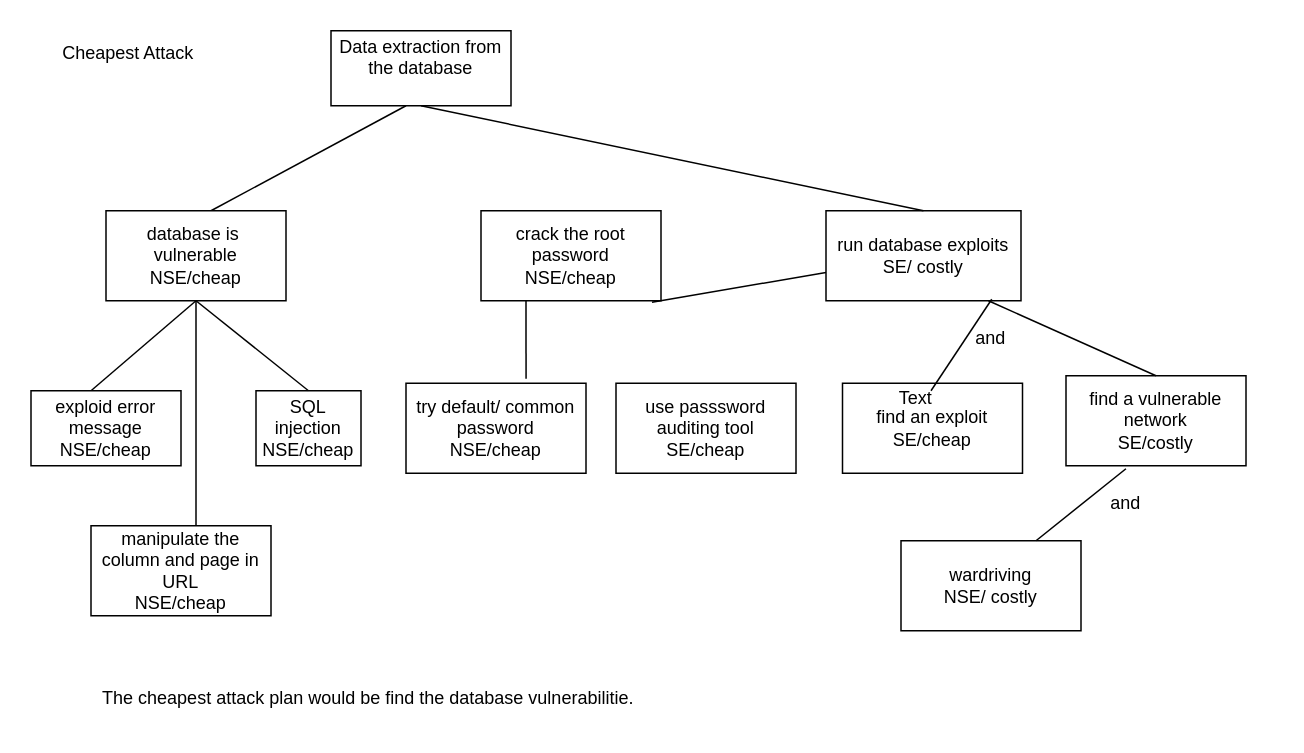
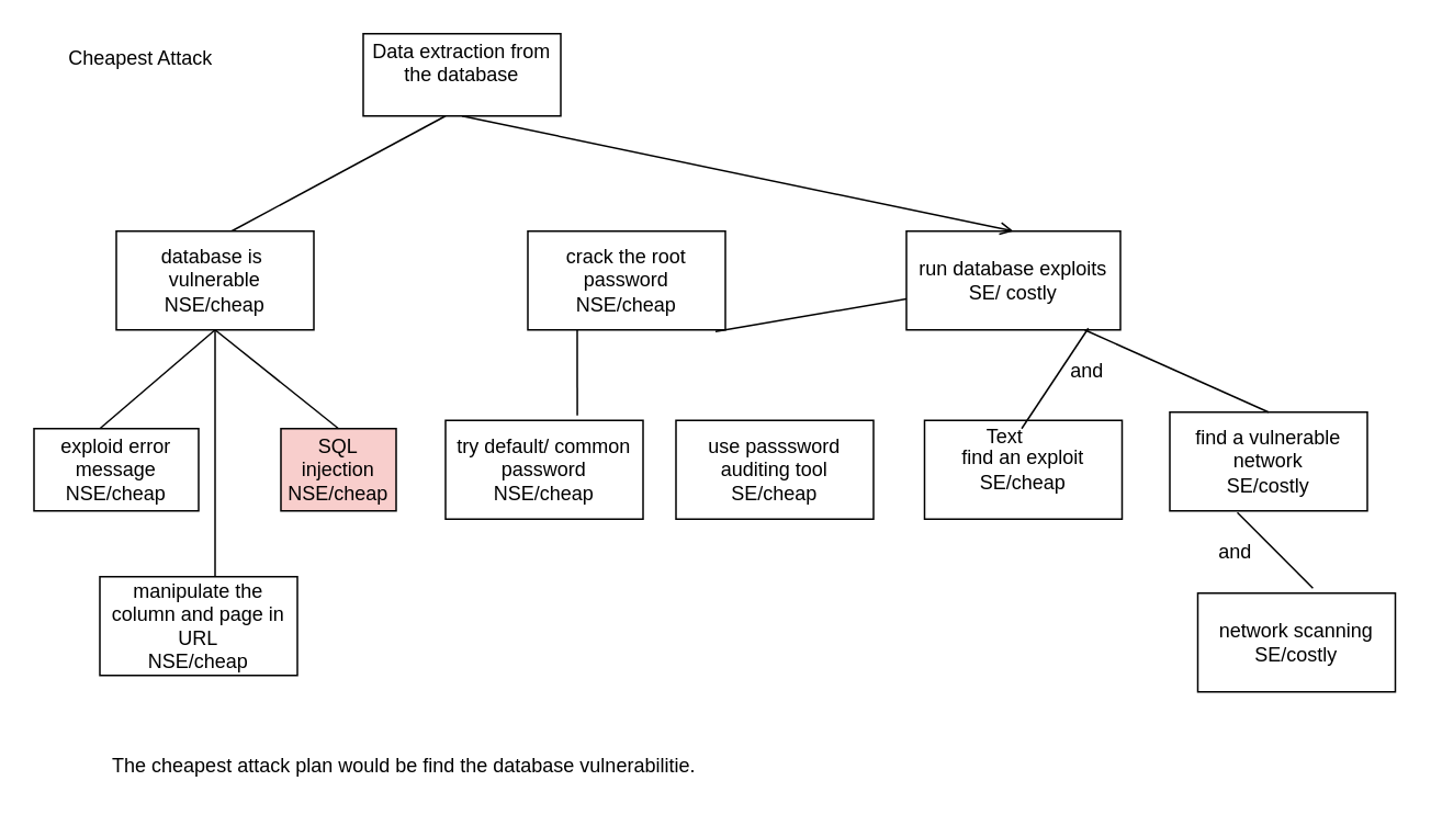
  <mxCell id="0" />
  <mxCell id="1" parent="0" />
  <mxCell id="2" value="&#10;Data extraction from the database&#10;&#10;" style="rounded=0;whiteSpace=wrap;html=1;" vertex="1" parent="1"><mxGeometry x="220" y="20" width="120" height="50" as="geometry" /></mxCell>
  <mxCell id="3" value="" style="endArrow=none;html=1;rounded=0;" edge="1" parent="1"><mxGeometry width="50" height="50" relative="1" as="geometry"><mxPoint x="140" y="140" as="sourcePoint" /><mxPoint x="270" y="70" as="targetPoint" /></mxGeometry></mxCell>
  <mxCell id="4" value="&lt;div&gt;crack the root password&lt;/div&gt;&lt;div&gt;NSE/cheap&lt;br&gt;&lt;/div&gt;" style="rounded=0;whiteSpace=wrap;html=1;" vertex="1" parent="1"><mxGeometry x="320" y="140" width="120" height="60" as="geometry" /></mxCell>
  <mxCell id="5" value="" style="endArrow=none;html=1;rounded=0;" edge="1" parent="1"><mxGeometry width="50" height="50" relative="1" as="geometry"><mxPoint x="60" y="260" as="sourcePoint" /><mxPoint x="130" y="200" as="targetPoint" /></mxGeometry></mxCell>
  <mxCell id="6" value="&lt;div&gt;exploid error message&lt;/div&gt;&lt;div&gt;NSE/cheap&lt;br&gt;&lt;/div&gt;" style="rounded=0;whiteSpace=wrap;html=1;" vertex="1" parent="1"><mxGeometry y="260" width="100" height="50" as="geometry" x="20" /></mxCell>
  <mxCell id="7" value="&lt;div&gt;manipulate the column and page in URL&lt;/div&gt;&lt;div&gt;NSE/cheap&lt;br&gt;&lt;/div&gt;" style="rounded=0;whiteSpace=wrap;html=1;" vertex="1" parent="1"><mxGeometry x="60" y="350" width="120" height="60" as="geometry" /></mxCell>
  <mxCell id="8" value="" style="endArrow=none;html=1;rounded=0;entryX=0.5;entryY=1;entryDx=0;entryDy=0;" edge="1" parent="1"><mxGeometry width="50" height="50" relative="1" as="geometry"><mxPoint x="130" y="350" as="sourcePoint" /><mxPoint x="130" y="200" as="targetPoint" /></mxGeometry></mxCell>
- <mxCell id="9" value="&lt;div&gt;SQL injection&lt;/div&gt;&lt;div&gt;NSE/cheap&lt;br&gt;&lt;/div&gt;" style="rounded=0;whiteSpace=wrap;html=1;" vertex="1" parent="1"><mxGeometry x="170" y="260" width="70" height="50" as="geometry" /></mxCell>
+ <mxCell id="9" value="&lt;div&gt;SQL injection&lt;/div&gt;&lt;div&gt;NSE/cheap&lt;br&gt;&lt;/div&gt;" style="rounded=0;whiteSpace=wrap;html=1;fillColor=#f8cecc;" vertex="1" parent="1"><mxGeometry x="170" y="260" width="70" height="50" as="geometry" /></mxCell>
  <mxCell id="10" value="" style="endArrow=none;html=1;rounded=0;exitX=0.5;exitY=0;exitDx=0;exitDy=0;entryX=0.5;entryY=1;entryDx=0;entryDy=0;" edge="1" parent="1" source="9"><mxGeometry width="50" height="50" relative="1" as="geometry"><mxPoint x="170" y="250" as="sourcePoint" /><mxPoint x="130" y="200" as="targetPoint" /></mxGeometry></mxCell>
  <mxCell id="11" value="&lt;div&gt;try default/ common password&lt;/div&gt;&lt;div&gt;NSE/cheap&lt;/div&gt;" style="rounded=0;whiteSpace=wrap;html=1;" vertex="1" parent="1"><mxGeometry x="270" y="255" width="120" height="60" as="geometry" /></mxCell>
  <mxCell id="12" value="&lt;div&gt;use passsword auditing tool&lt;/div&gt;&lt;div&gt;SE/cheap&lt;/div&gt;" style="rounded=0;whiteSpace=wrap;html=1;" vertex="1" parent="1"><mxGeometry x="410" y="255" width="120" height="60" as="geometry" /></mxCell>
  <mxCell id="13" value="" style="endArrow=none;html=1;rounded=0;exitX=0.667;exitY=-0.05;exitDx=0;exitDy=0;exitPerimeter=0;" edge="1" parent="1" source="11"><mxGeometry width="50" height="50" relative="1" as="geometry"><mxPoint x="350" y="250" as="sourcePoint" /><mxPoint x="350" y="200" as="targetPoint" /></mxGeometry></mxCell>
  <mxCell id="14" value="" style="endArrow=none;html=1;rounded=0;exitX=0.95;exitY=1.017;exitDx=0;exitDy=0;exitPerimeter=0;" edge="1" parent="1" source="4" target="15"><mxGeometry width="50" height="50" relative="1" as="geometry"><mxPoint x="350" y="260" as="sourcePoint" /><mxPoint x="470" y="250" as="targetPoint" /></mxGeometry></mxCell>
  <mxCell id="15" value="&lt;div&gt;run database exploits&lt;/div&gt;&lt;div&gt;SE/ costly&lt;/div&gt;" style="rounded=0;whiteSpace=wrap;html=1;" vertex="1" parent="1"><mxGeometry x="550" y="140" width="130" height="60" as="geometry" /></mxCell>
- <mxCell id="16" value="" style="endArrow=none;html=1;rounded=0;entryX=0.5;entryY=0;entryDx=0;entryDy=0;exitX=0.5;exitY=1;exitDx=0;exitDy=0;" edge="1" parent="1" source="2" target="15"><mxGeometry width="50" height="50" relative="1" as="geometry"><mxPoint x="340" y="100" as="sourcePoint" /><mxPoint x="390" y="50" as="targetPoint" /></mxGeometry></mxCell>
+ <mxCell id="16" value="" style="endArrow=open;html=1;rounded=0;entryX=0.5;entryY=0;entryDx=0;entryDy=0;exitX=0.5;exitY=1;exitDx=0;exitDy=0;" edge="1" parent="1" source="2" target="15"><mxGeometry width="50" height="50" relative="1" as="geometry"><mxPoint x="340" y="100" as="sourcePoint" /><mxPoint x="390" y="50" as="targetPoint" /></mxGeometry></mxCell>
  <mxCell id="17" value="&lt;div&gt;find an exploit&lt;/div&gt;&lt;div&gt;SE/cheap&lt;br&gt;&lt;/div&gt;" style="rounded=0;whiteSpace=wrap;html=1;" vertex="1" parent="1"><mxGeometry x="561" y="255" width="120" height="60" as="geometry" /></mxCell>
  <mxCell id="18" value="&lt;div&gt;find a vulnerable network&lt;/div&gt;&lt;div&gt;SE/costly&lt;br&gt;&lt;/div&gt;" style="rounded=0;whiteSpace=wrap;html=1;" vertex="1" parent="1"><mxGeometry x="710" y="250" width="120" height="60" as="geometry" /></mxCell>
- <mxCell id="19" value="&lt;div&gt;wardriving&lt;/div&gt;&lt;div&gt;NSE/ costly&lt;br&gt;&lt;/div&gt;" style="rounded=0;whiteSpace=wrap;html=1;" vertex="1" parent="1"><mxGeometry x="600" y="360" width="120" height="60" as="geometry" /></mxCell>
+ <mxCell id="20" value="&lt;div&gt;network scanning&lt;/div&gt;&lt;div&gt;SE/costly&lt;br&gt;&lt;/div&gt;" style="rounded=0;whiteSpace=wrap;html=1;" vertex="1" parent="1"><mxGeometry x="727" y="360" width="120" height="60" as="geometry" /></mxCell>
  <mxCell id="21" value="" style="endArrow=none;html=1;rounded=0;entryX=0.85;entryY=0.983;entryDx=0;entryDy=0;entryPerimeter=0;" edge="1" parent="1" target="15"><mxGeometry width="50" height="50" relative="1" as="geometry"><mxPoint x="620" y="260" as="sourcePoint" /><mxPoint x="670" y="210" as="targetPoint" /></mxGeometry></mxCell>
  <mxCell id="22" value="" style="endArrow=none;html=1;rounded=0;entryX=0.5;entryY=0;entryDx=0;entryDy=0;exitX=0.833;exitY=1;exitDx=0;exitDy=0;exitPerimeter=0;" edge="1" parent="1" source="15" target="18"><mxGeometry width="50" height="50" relative="1" as="geometry"><mxPoint x="700" y="230" as="sourcePoint" /><mxPoint x="750" y="180" as="targetPoint" /></mxGeometry></mxCell>
  <mxCell id="23" value="and" style="text;html=1;strokeColor=none;fillColor=none;align=center;verticalAlign=middle;whiteSpace=wrap;rounded=0;" vertex="1" parent="1"><mxGeometry x="630" y="210" width="60" height="30" as="geometry" /></mxCell>
- <mxCell id="24" value="" style="endArrow=none;html=1;rounded=0;entryX=0.333;entryY=1.033;entryDx=0;entryDy=0;entryPerimeter=0;exitX=0.75;exitY=0;exitDx=0;exitDy=0;" edge="1" parent="1" source="19" target="18"><mxGeometry width="50" height="50" relative="1" as="geometry"><mxPoint x="700" y="380" as="sourcePoint" /><mxPoint x="750" y="330" as="targetPoint" /></mxGeometry></mxCell>
+ <mxCell id="25" value="" style="endArrow=none;html=1;rounded=0;entryX=0.342;entryY=1.017;entryDx=0;entryDy=0;entryPerimeter=0;exitX=0.583;exitY=-0.05;exitDx=0;exitDy=0;exitPerimeter=0;" edge="1" parent="1" source="20" target="18"><mxGeometry width="50" height="50" relative="1" as="geometry"><mxPoint x="740" y="360" as="sourcePoint" /><mxPoint x="790" y="310" as="targetPoint" /></mxGeometry></mxCell>
  <mxCell id="26" value="and" style="text;html=1;strokeColor=none;fillColor=none;align=center;verticalAlign=middle;whiteSpace=wrap;rounded=0;" vertex="1" parent="1"><mxGeometry x="720" y="320" width="60" height="30" as="geometry" /></mxCell>
  <mxCell id="27" value="&lt;div&gt;database is&amp;nbsp; vulnerable &lt;br&gt;&lt;/div&gt;&lt;div&gt;NSE/cheap&lt;br&gt;&lt;/div&gt;" style="rounded=0;whiteSpace=wrap;html=1;" vertex="1" parent="1"><mxGeometry x="70" y="140" width="120" height="60" as="geometry" /></mxCell>
  <mxCell id="28" value="Text" style="text;html=1;strokeColor=none;fillColor=none;align=center;verticalAlign=middle;whiteSpace=wrap;rounded=0;" vertex="1" parent="1"><mxGeometry x="580" y="250" width="60" height="30" as="geometry" /></mxCell>
  <mxCell id="29" value="Cheapest Attack" style="text;html=1;strokeColor=none;fillColor=none;align=center;verticalAlign=middle;whiteSpace=wrap;rounded=0;" vertex="1" parent="1"><mxGeometry x="30" y="20" width="110" height="30" as="geometry" /></mxCell>
  <mxCell id="30" value="The cheapest attack plan would be find the database vulnerabilitie. " style="text;html=1;strokeColor=none;fillColor=none;align=center;verticalAlign=middle;whiteSpace=wrap;rounded=0;" vertex="1" parent="1"><mxGeometry x="50" y="450" width="390" height="30" as="geometry" /></mxCell>
